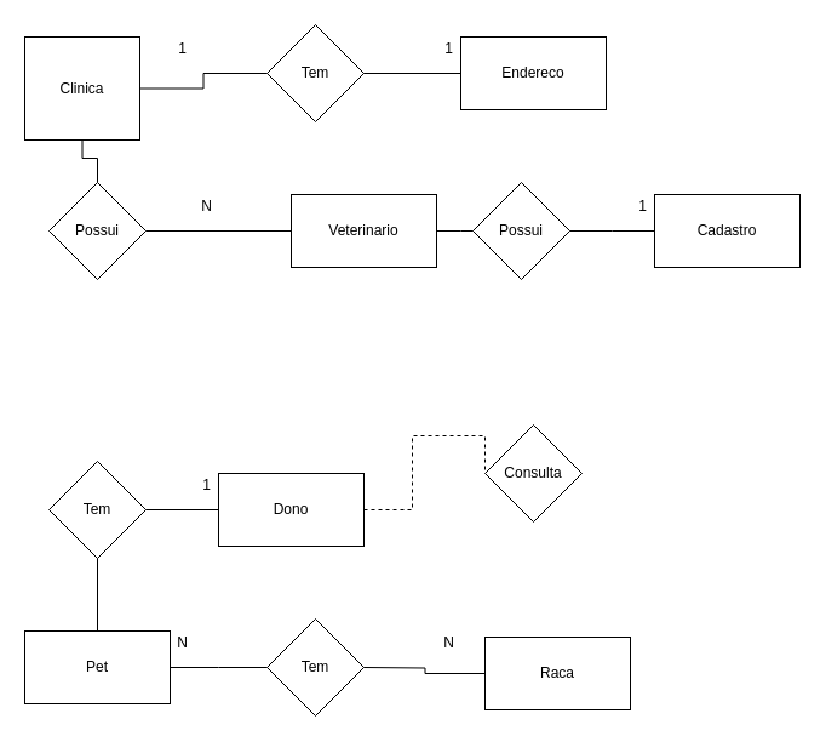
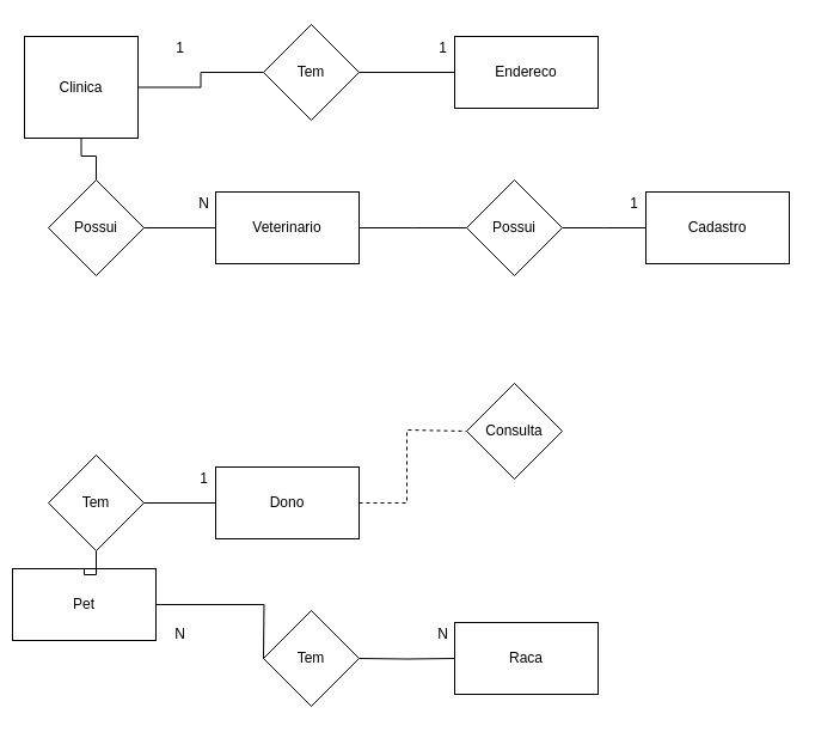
  <mxCell id="0" />
  <mxCell id="1" parent="0" />
  <mxCell id="2" value="Clinica" style="rounded=0;whiteSpace=wrap;html=1;" vertex="1" parent="1"><mxGeometry x="20" y="30" width="95" height="85" as="geometry" /></mxCell>
  <mxCell id="3" style="edgeStyle=orthogonalEdgeStyle;rounded=0;orthogonalLoop=1;jettySize=auto;html=1;entryX=1;entryY=0.5;entryDx=0;entryDy=0;endArrow=none;endFill=0;" edge="1" parent="1" source="4" target="2"><mxGeometry relative="1" as="geometry" /></mxCell>
  <mxCell id="4" value="Tem" style="rhombus;whiteSpace=wrap;html=1;" vertex="1" parent="1"><mxGeometry x="220" y="20" width="80" height="80" as="geometry" /></mxCell>
  <mxCell id="5" style="edgeStyle=orthogonalEdgeStyle;rounded=0;orthogonalLoop=1;jettySize=auto;html=1;endArrow=none;endFill=0;entryX=1;entryY=0.5;entryDx=0;entryDy=0;" edge="1" parent="1" source="6" target="4"><mxGeometry relative="1" as="geometry"><mxPoint x="310" y="60" as="targetPoint" /></mxGeometry></mxCell>
  <mxCell id="6" value="Endereco" style="rounded=0;whiteSpace=wrap;html=1;" vertex="1" parent="1"><mxGeometry x="380" y="30" width="120" height="60" as="geometry" /></mxCell>
  <mxCell id="7" value="1" style="text;html=1;align=center;verticalAlign=middle;resizable=0;points=[];autosize=1;" vertex="1" parent="1"><mxGeometry x="140" y="30" width="20" height="20" as="geometry" /></mxCell>
  <mxCell id="8" value="1" style="text;html=1;align=center;verticalAlign=middle;resizable=0;points=[];autosize=1;" vertex="1" parent="1"><mxGeometry x="360" y="30" width="20" height="20" as="geometry" /></mxCell>
  <mxCell id="9" style="edgeStyle=orthogonalEdgeStyle;rounded=0;orthogonalLoop=1;jettySize=auto;html=1;entryX=0;entryY=0.5;entryDx=0;entryDy=0;endArrow=none;endFill=0;" edge="1" parent="1" source="10"><mxGeometry relative="1" as="geometry"><mxPoint x="220" y="550" as="targetPoint" /></mxGeometry></mxCell>
- <mxCell id="10" value="Pet" style="rounded=0;whiteSpace=wrap;html=1;" vertex="1" parent="1"><mxGeometry x="20" y="520" width="120" height="60" as="geometry" /></mxCell>
+ <mxCell id="10" value="Pet" style="rounded=0;whiteSpace=wrap;html=1;" vertex="1" parent="1"><mxGeometry x="10" y="475" width="120" height="60" as="geometry" /></mxCell>
  <mxCell id="11" style="edgeStyle=orthogonalEdgeStyle;rounded=0;orthogonalLoop=1;jettySize=auto;html=1;entryX=0;entryY=0.5;entryDx=0;entryDy=0;endArrow=none;endFill=0;" edge="1" parent="1" target="14"><mxGeometry relative="1" as="geometry"><mxPoint x="300" y="550" as="sourcePoint" /></mxGeometry></mxCell>
  <mxCell id="12" value="Tem" style="rhombus;whiteSpace=wrap;html=1;" vertex="1" parent="1"><mxGeometry x="220" y="510" width="80" height="80" as="geometry" /></mxCell>
  <mxCell id="13" value="N" style="text;html=1;align=center;verticalAlign=middle;resizable=0;points=[];autosize=1;" vertex="1" parent="1"><mxGeometry x="140" y="520" width="20" height="20" as="geometry" /></mxCell>
- <mxCell id="14" value="Raca" style="rounded=0;whiteSpace=wrap;html=1;" vertex="1" parent="1"><mxGeometry x="400" y="525" width="120" height="60" as="geometry" /></mxCell>
+ <mxCell id="14" value="Raca" style="rounded=0;whiteSpace=wrap;html=1;" vertex="1" parent="1"><mxGeometry x="380" y="520" width="120" height="60" as="geometry" /></mxCell>
  <mxCell id="15" value="N" style="text;html=1;align=center;verticalAlign=middle;resizable=0;points=[];autosize=1;" vertex="1" parent="1"><mxGeometry x="360" y="520" width="20" height="20" as="geometry" /></mxCell>
  <mxCell id="16" style="edgeStyle=orthogonalEdgeStyle;rounded=0;orthogonalLoop=1;jettySize=auto;html=1;entryX=0.5;entryY=0;entryDx=0;entryDy=0;endArrow=none;endFill=0;" edge="1" parent="1" source="17" target="10"><mxGeometry relative="1" as="geometry" /></mxCell>
  <mxCell id="17" value="Tem" style="rhombus;whiteSpace=wrap;html=1;" vertex="1" parent="1"><mxGeometry x="40" y="380" width="80" height="80" as="geometry" /></mxCell>
  <mxCell id="18" style="edgeStyle=orthogonalEdgeStyle;rounded=0;orthogonalLoop=1;jettySize=auto;html=1;entryX=1;entryY=0.5;entryDx=0;entryDy=0;endArrow=none;endFill=0;" edge="1" parent="1" source="20" target="17"><mxGeometry relative="1" as="geometry" /></mxCell>
  <mxCell id="19" style="edgeStyle=orthogonalEdgeStyle;rounded=0;orthogonalLoop=1;jettySize=auto;html=1;entryX=0;entryY=0.5;entryDx=0;entryDy=0;endArrow=none;endFill=0;dashed=1;" edge="1" parent="1" source="20" target="28"><mxGeometry relative="1" as="geometry"><Array as="points"><mxPoint x="340" y="420" /><mxPoint x="340" y="359" /></Array></mxGeometry></mxCell>
  <mxCell id="20" value="Dono" style="rounded=0;whiteSpace=wrap;html=1;" vertex="1" parent="1"><mxGeometry x="180" y="390" width="120" height="60" as="geometry" /></mxCell>
  <mxCell id="21" value="1" style="text;html=1;align=center;verticalAlign=middle;resizable=0;points=[];autosize=1;" vertex="1" parent="1"><mxGeometry x="160" y="390" width="20" height="20" as="geometry" /></mxCell>
  <mxCell id="22" style="edgeStyle=orthogonalEdgeStyle;rounded=0;orthogonalLoop=1;jettySize=auto;html=1;endArrow=none;endFill=0;entryX=0.5;entryY=1;entryDx=0;entryDy=0;" edge="1" parent="1" source="24" target="2"><mxGeometry relative="1" as="geometry"><mxPoint x="80" y="100" as="targetPoint" /></mxGeometry></mxCell>
  <mxCell id="23" style="edgeStyle=orthogonalEdgeStyle;rounded=0;orthogonalLoop=1;jettySize=auto;html=1;entryX=0;entryY=0.5;entryDx=0;entryDy=0;endArrow=none;endFill=0;" edge="1" parent="1" source="24" target="26"><mxGeometry relative="1" as="geometry" /></mxCell>
  <mxCell id="24" value="Possui" style="rhombus;whiteSpace=wrap;html=1;" vertex="1" parent="1"><mxGeometry x="40" y="150" width="80" height="80" as="geometry" /></mxCell>
  <mxCell id="25" style="edgeStyle=orthogonalEdgeStyle;rounded=0;orthogonalLoop=1;jettySize=auto;html=1;endArrow=none;endFill=0;" edge="1" parent="1" source="26"><mxGeometry relative="1" as="geometry"><mxPoint x="390" y="190" as="targetPoint" /></mxGeometry></mxCell>
- <mxCell id="26" value="Veterinario" style="rounded=0;whiteSpace=wrap;html=1;" vertex="1" parent="1"><mxGeometry x="240" y="160" width="120" height="60" as="geometry" /></mxCell>
+ <mxCell id="26" value="Veterinario" style="rounded=0;whiteSpace=wrap;html=1;" vertex="1" parent="1"><mxGeometry x="180" y="160" width="120" height="60" as="geometry" /></mxCell>
  <mxCell id="27" value="N" style="text;html=1;align=center;verticalAlign=middle;resizable=0;points=[];autosize=1;" vertex="1" parent="1"><mxGeometry x="160" y="160" width="20" height="20" as="geometry" /></mxCell>
- <mxCell id="28" value="Consulta" style="rhombus;whiteSpace=wrap;html=1;" vertex="1" parent="1"><mxGeometry x="400" y="350" width="80" height="80" as="geometry" /></mxCell>
+ <mxCell id="28" value="Consulta" style="rhombus;whiteSpace=wrap;html=1;" vertex="1" parent="1"><mxGeometry x="390" y="320" width="80" height="80" as="geometry" /></mxCell>
  <mxCell id="29" style="edgeStyle=orthogonalEdgeStyle;rounded=0;orthogonalLoop=1;jettySize=auto;html=1;endArrow=none;endFill=0;" edge="1" parent="1" source="30"><mxGeometry relative="1" as="geometry"><mxPoint x="540" y="190" as="targetPoint" /></mxGeometry></mxCell>
  <mxCell id="30" value="Possui" style="rhombus;whiteSpace=wrap;html=1;" vertex="1" parent="1"><mxGeometry x="390" y="150" width="80" height="80" as="geometry" /></mxCell>
  <mxCell id="31" value="Cadastro" style="rounded=0;whiteSpace=wrap;html=1;" vertex="1" parent="1"><mxGeometry x="540" y="160" width="120" height="60" as="geometry" /></mxCell>
  <mxCell id="32" value="1" style="text;html=1;align=center;verticalAlign=middle;resizable=0;points=[];autosize=1;" vertex="1" parent="1"><mxGeometry x="520" y="160" width="20" height="20" as="geometry" /></mxCell>
